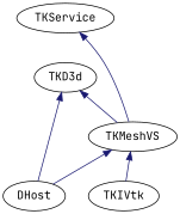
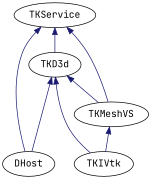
  digraph {
    fontname="JetBrains Mono"
    node [fontname="JetBrains Mono"]
    edge [color=midnightblue dir=back fontname="JetBrains Mono" style=solid]
    n1 [label=TKD3d]
    TKService
    n3 [label=DHost]
    TKMeshVS
    TKIVtk
    n1 -> n3
    n1 -> TKMeshVS
-   TKMeshVS -> n3
+   n1 -> TKIVtk
+   TKService -> n1
+   TKService -> n3
    TKService -> TKMeshVS
    TKMeshVS -> TKIVtk
  }
